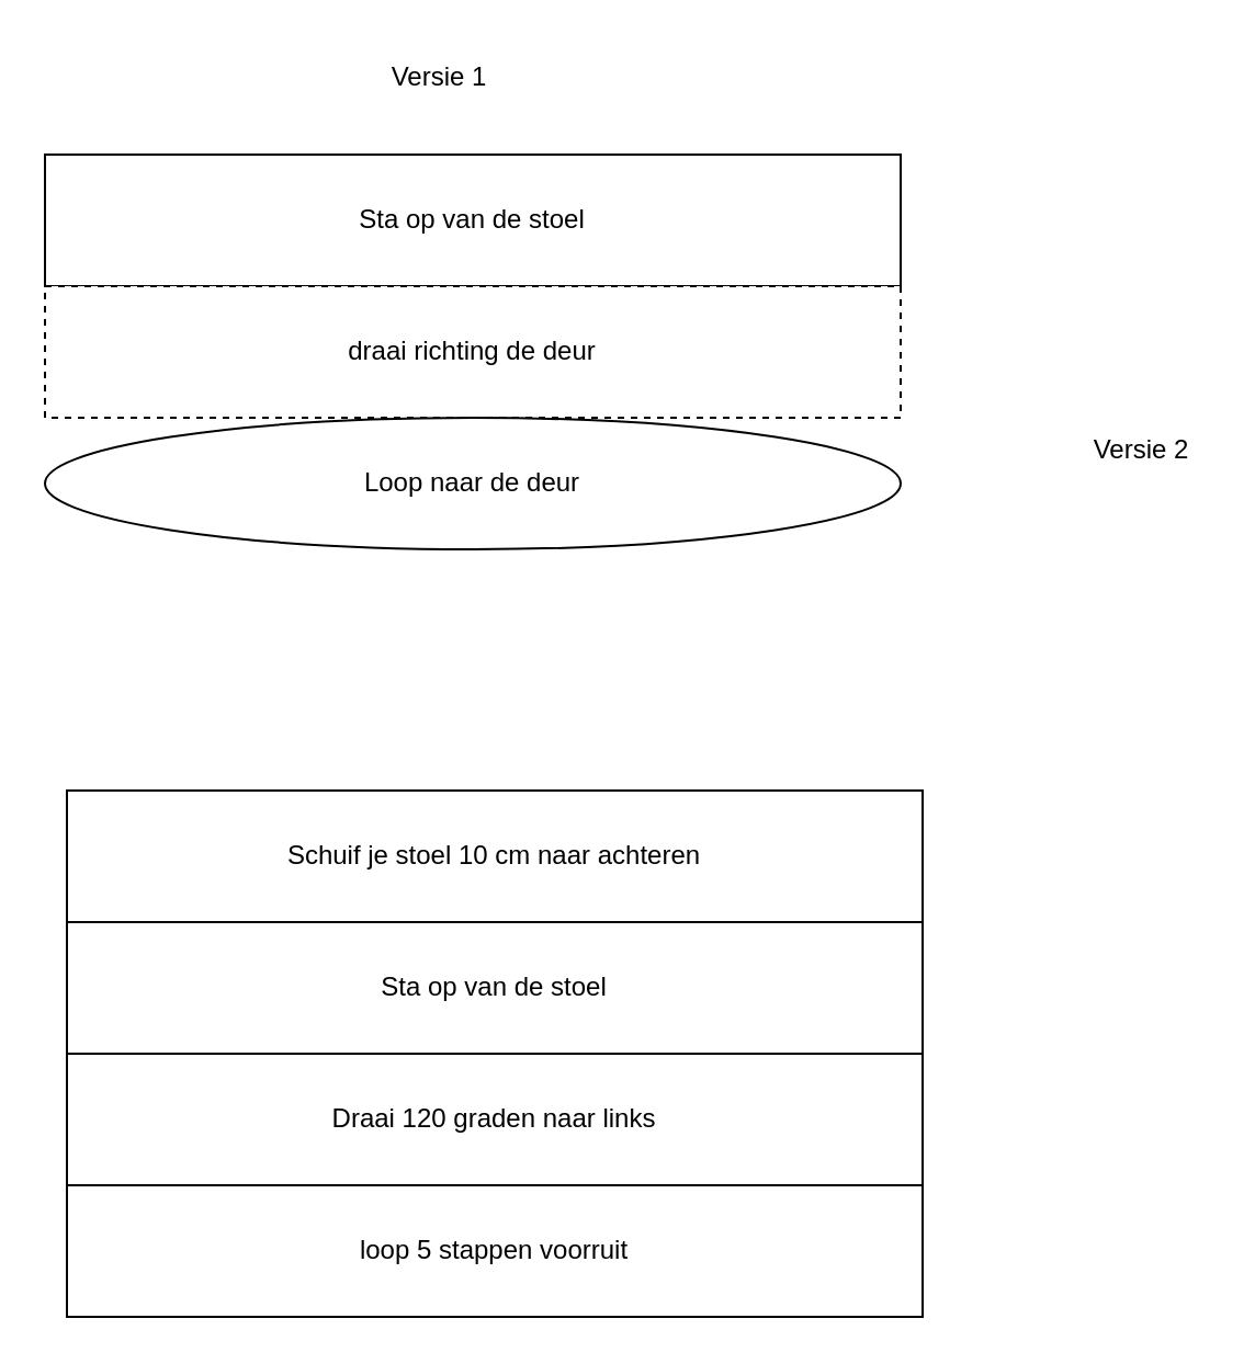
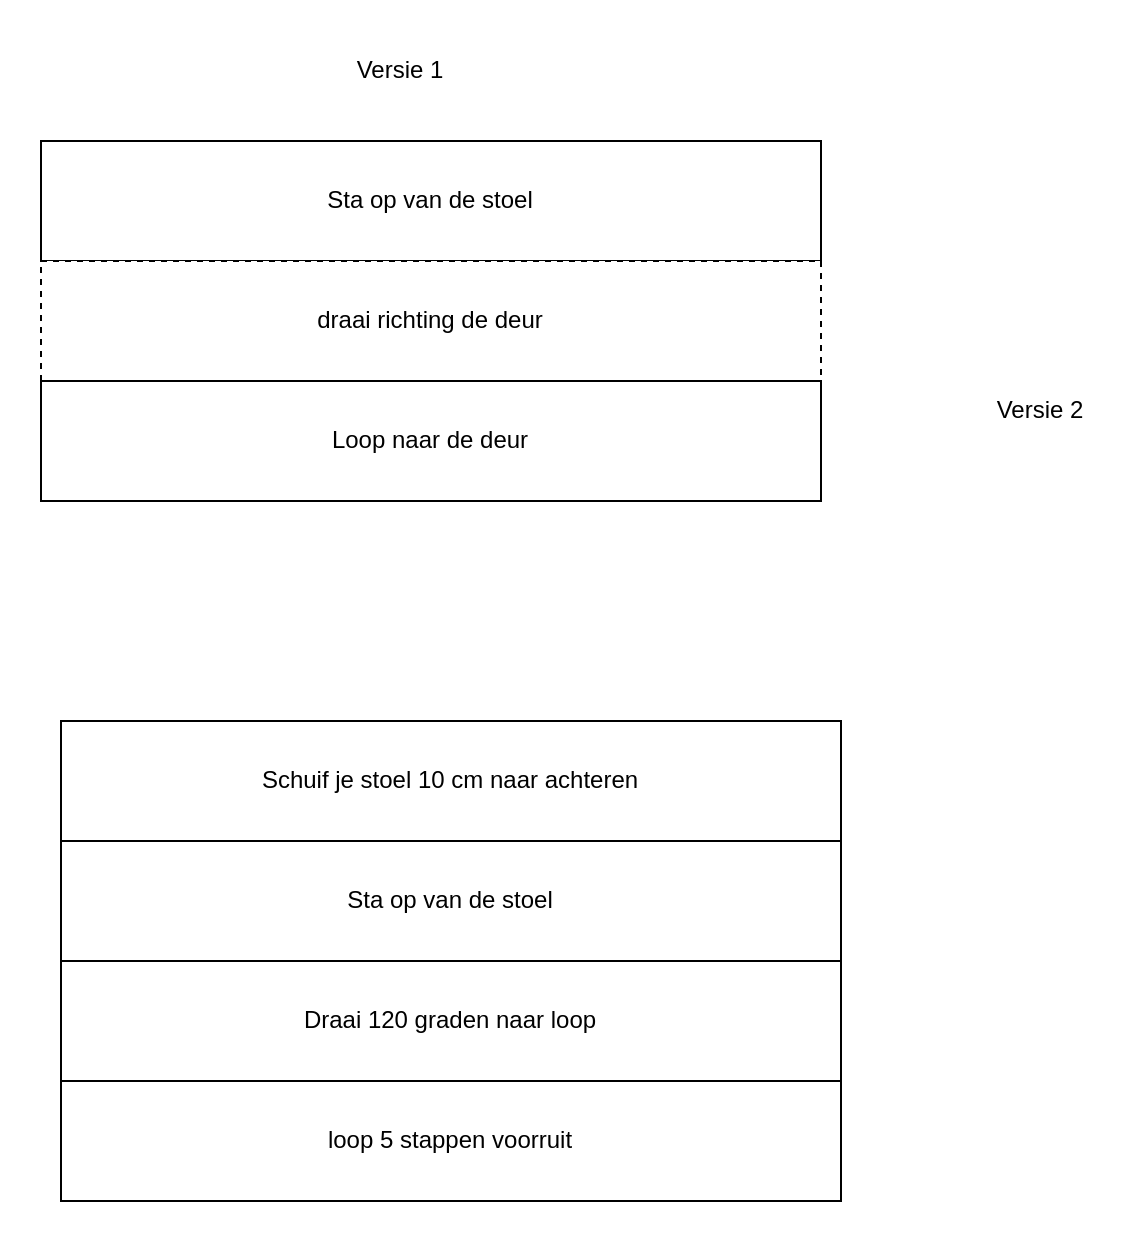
  <mxCell id="0" />
  <mxCell id="1" parent="0" />
  <mxCell id="2" value="" style="edgeStyle=none;html=1;" edge="1" parent="1" source="3" target="4"><mxGeometry relative="1" as="geometry" /></mxCell>
  <mxCell id="3" value="Sta op van de stoel" style="rounded=0;whiteSpace=wrap;html=1;" vertex="1" parent="1"><mxGeometry x="20" y="70" width="390" height="60" as="geometry" /></mxCell>
  <mxCell id="4" value="draai richting de deur" style="whiteSpace=wrap;html=1;rounded=0;dashed=1;" vertex="1" parent="1"><mxGeometry x="20" y="130" width="390" height="60" as="geometry" /></mxCell>
- <mxCell id="5" value="Loop naar de deur" style="ellipse;whiteSpace=wrap;html=1;" vertex="1" parent="1"><mxGeometry x="20" y="190" width="390" height="60" as="geometry" /></mxCell>
+ <mxCell id="5" value="Loop naar de deur" style="whiteSpace=wrap;html=1;rounded=0;" vertex="1" parent="1"><mxGeometry x="20" y="190" width="390" height="60" as="geometry" /></mxCell>
  <mxCell id="6" value="" style="edgeStyle=none;html=1;" edge="1" parent="1" source="8" target="13"><mxGeometry relative="1" as="geometry" /></mxCell>
  <mxCell id="7" value="" style="edgeStyle=none;html=1;" edge="1" parent="1" source="8" target="14"><mxGeometry relative="1" as="geometry" /></mxCell>
  <mxCell id="8" value="Sta op van de stoel" style="rounded=0;whiteSpace=wrap;html=1;" vertex="1" parent="1"><mxGeometry x="30" y="420" width="390" height="60" as="geometry" /></mxCell>
  <mxCell id="9" value="" style="edgeStyle=none;html=1;" edge="1" parent="1"><mxGeometry relative="1" as="geometry"><mxPoint x="225" y="530" as="sourcePoint" /><mxPoint x="225" y="540" as="targetPoint" /></mxGeometry></mxCell>
  <mxCell id="10" value="Versie 1" style="text;html=1;align=center;verticalAlign=middle;whiteSpace=wrap;rounded=0;" vertex="1" parent="1"><mxGeometry x="170" y="20" width="60" height="30" as="geometry" /></mxCell>
  <mxCell id="11" value="Versie 2" style="text;html=1;align=center;verticalAlign=middle;whiteSpace=wrap;rounded=0;" vertex="1" parent="1"><mxGeometry x="490" y="190" width="60" height="30" as="geometry" /></mxCell>
  <mxCell id="12" value="loop 5 stappen voorruit" style="whiteSpace=wrap;html=1;rounded=0;" vertex="1" parent="1"><mxGeometry x="30" y="540" width="390" height="60" as="geometry" /></mxCell>
  <mxCell id="13" value="Schuif je stoel 10 cm naar achteren" style="whiteSpace=wrap;html=1;rounded=0;" vertex="1" parent="1"><mxGeometry x="30" y="360" width="390" height="60" as="geometry" /></mxCell>
- <mxCell id="14" value="Draai 120 graden naar links" style="rounded=0;whiteSpace=wrap;html=1;" vertex="1" parent="1"><mxGeometry x="30" y="480" width="390" height="60" as="geometry" /></mxCell>
+ <mxCell id="14" value="Draai 120 graden naar loop" style="rounded=0;whiteSpace=wrap;html=1;" vertex="1" parent="1"><mxGeometry x="30" y="480" width="390" height="60" as="geometry" /></mxCell>
